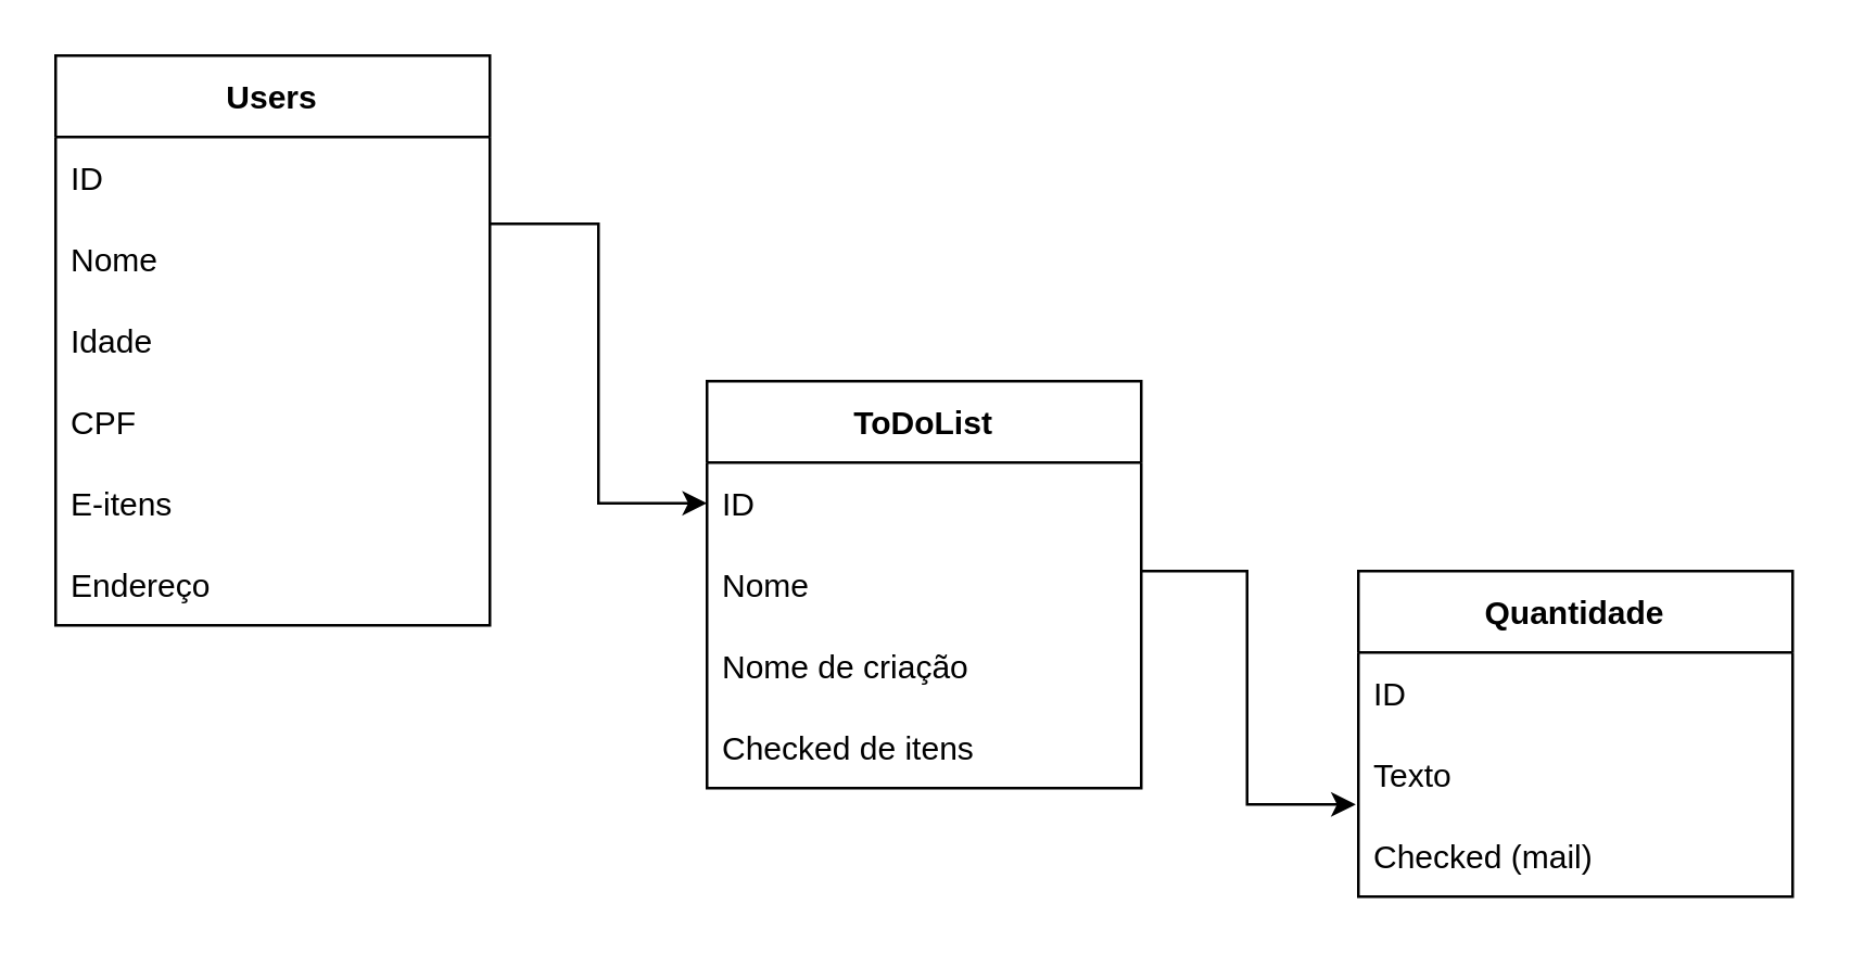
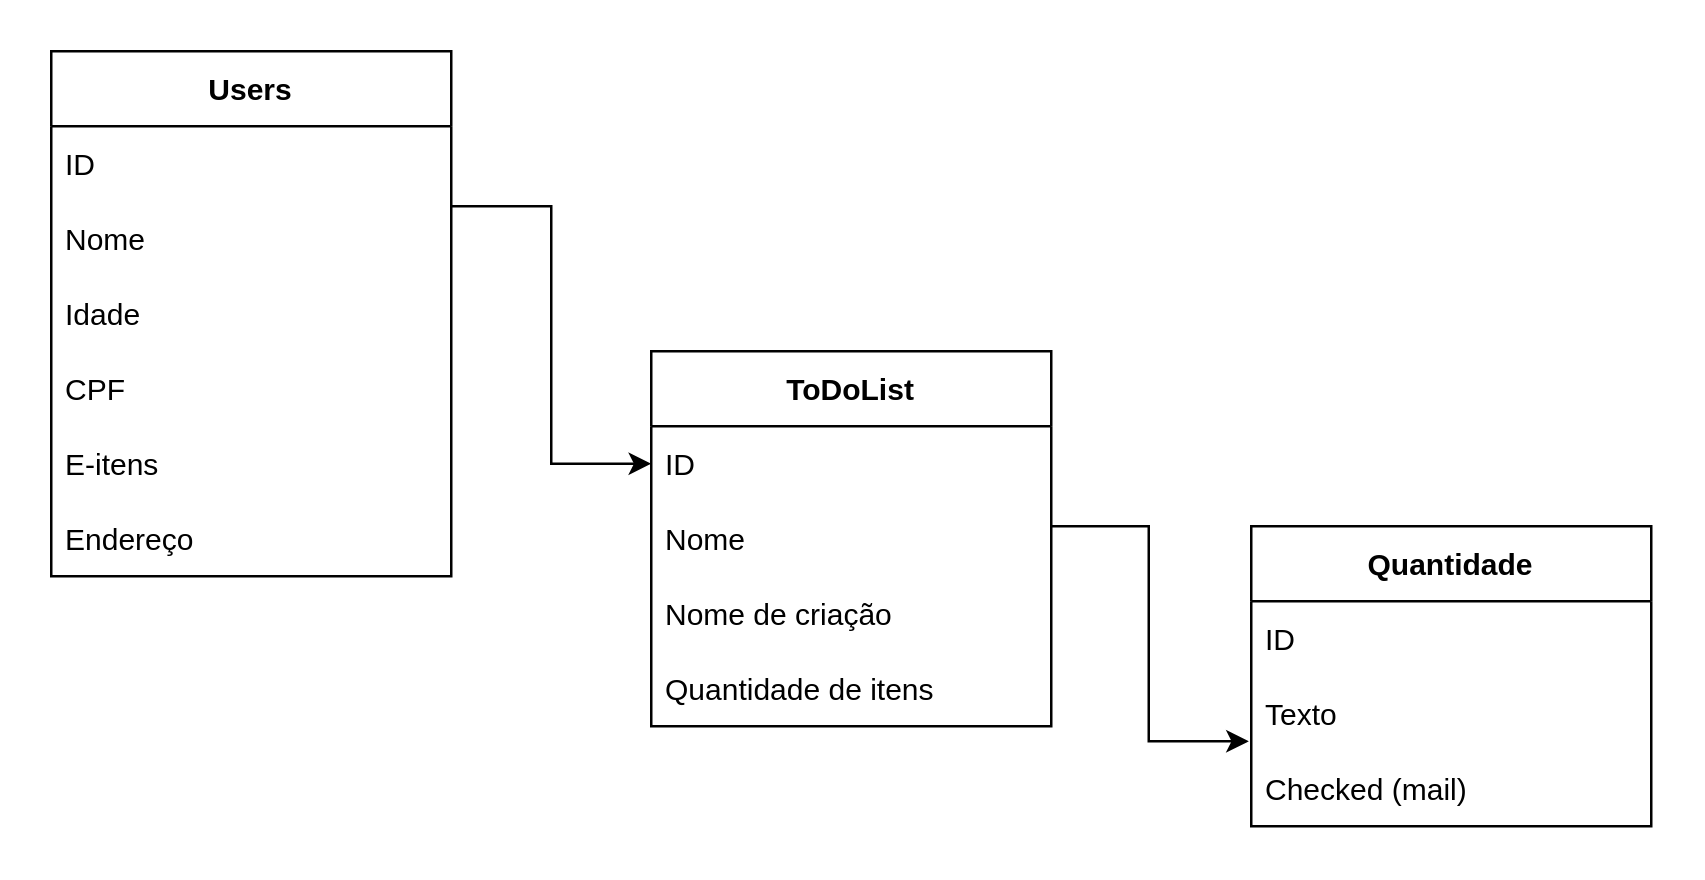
  <mxCell id="0" />
  <mxCell id="1" parent="0" />
  <mxCell id="2" value="Users" style="swimlane;fontStyle=1;childLayout=stackLayout;horizontal=1;startSize=30;horizontalStack=0;resizeParent=1;resizeParentMax=0;resizeLast=0;collapsible=1;marginBottom=0;" vertex="1" parent="1"><mxGeometry x="20" y="20" width="160" height="210" as="geometry"><mxRectangle x="170" y="330" width="60" height="30" as="alternateBounds" /></mxGeometry></mxCell>
  <mxCell id="3" value="ID" style="text;strokeColor=none;fillColor=none;align=left;verticalAlign=middle;spacingLeft=4;spacingRight=4;overflow=hidden;points=[[0,0.5],[1,0.5]];portConstraint=eastwest;rotatable=0;" vertex="1" parent="2"><mxGeometry y="30" width="160" height="30" as="geometry" /></mxCell>
  <mxCell id="4" value="Nome" style="text;strokeColor=none;fillColor=none;align=left;verticalAlign=middle;spacingLeft=4;spacingRight=4;overflow=hidden;points=[[0,0.5],[1,0.5]];portConstraint=eastwest;rotatable=0;" vertex="1" parent="2"><mxGeometry y="60" width="160" height="30" as="geometry" /></mxCell>
  <mxCell id="5" value="Idade" style="text;strokeColor=none;fillColor=none;align=left;verticalAlign=middle;spacingLeft=4;spacingRight=4;overflow=hidden;points=[[0,0.5],[1,0.5]];portConstraint=eastwest;rotatable=0;" vertex="1" parent="2"><mxGeometry y="90" width="160" height="30" as="geometry" /></mxCell>
  <mxCell id="6" value="CPF" style="text;strokeColor=none;fillColor=none;align=left;verticalAlign=middle;spacingLeft=4;spacingRight=4;overflow=hidden;points=[[0,0.5],[1,0.5]];portConstraint=eastwest;rotatable=0;" vertex="1" parent="2"><mxGeometry y="120" width="160" height="30" as="geometry" /></mxCell>
  <mxCell id="7" value="E-itens" style="text;strokeColor=none;fillColor=none;align=left;verticalAlign=middle;spacingLeft=4;spacingRight=4;overflow=hidden;points=[[0,0.5],[1,0.5]];portConstraint=eastwest;rotatable=0;" vertex="1" parent="2"><mxGeometry y="150" width="160" height="30" as="geometry" /></mxCell>
  <mxCell id="8" value="Endereço" style="text;strokeColor=none;fillColor=none;align=left;verticalAlign=middle;spacingLeft=4;spacingRight=4;overflow=hidden;points=[[0,0.5],[1,0.5]];portConstraint=eastwest;rotatable=0;" vertex="1" parent="2"><mxGeometry y="180" width="160" height="30" as="geometry" /></mxCell>
  <mxCell id="9" value="ToDoList" style="swimlane;fontStyle=1;childLayout=stackLayout;horizontal=1;startSize=30;horizontalStack=0;resizeParent=1;resizeParentMax=0;resizeLast=0;collapsible=1;marginBottom=0;" vertex="1" parent="1"><mxGeometry x="260" y="140" width="160" height="150" as="geometry"><mxRectangle x="170" y="330" width="60" height="30" as="alternateBounds" /></mxGeometry></mxCell>
  <mxCell id="10" value="ID" style="text;strokeColor=none;fillColor=none;align=left;verticalAlign=middle;spacingLeft=4;spacingRight=4;overflow=hidden;points=[[0,0.5],[1,0.5]];portConstraint=eastwest;rotatable=0;" vertex="1" parent="9"><mxGeometry y="30" width="160" height="30" as="geometry" /></mxCell>
  <mxCell id="11" value="Nome" style="text;strokeColor=none;fillColor=none;align=left;verticalAlign=middle;spacingLeft=4;spacingRight=4;overflow=hidden;points=[[0,0.5],[1,0.5]];portConstraint=eastwest;rotatable=0;" vertex="1" parent="9"><mxGeometry y="60" width="160" height="30" as="geometry" /></mxCell>
  <mxCell id="12" value="Nome de criação" style="text;strokeColor=none;fillColor=none;align=left;verticalAlign=middle;spacingLeft=4;spacingRight=4;overflow=hidden;points=[[0,0.5],[1,0.5]];portConstraint=eastwest;rotatable=0;" vertex="1" parent="9"><mxGeometry y="90" width="160" height="30" as="geometry" /></mxCell>
- <mxCell id="13" value="Checked de itens" style="text;strokeColor=none;fillColor=none;align=left;verticalAlign=middle;spacingLeft=4;spacingRight=4;overflow=hidden;points=[[0,0.5],[1,0.5]];portConstraint=eastwest;rotatable=0;" vertex="1" parent="9"><mxGeometry y="120" width="160" height="30" as="geometry" /></mxCell>
+ <mxCell id="13" value="Quantidade de itens" style="text;strokeColor=none;fillColor=none;align=left;verticalAlign=middle;spacingLeft=4;spacingRight=4;overflow=hidden;points=[[0,0.5],[1,0.5]];portConstraint=eastwest;rotatable=0;" vertex="1" parent="9"><mxGeometry y="120" width="160" height="30" as="geometry" /></mxCell>
  <mxCell id="14" value="Quantidade" style="swimlane;fontStyle=1;childLayout=stackLayout;horizontal=1;startSize=30;horizontalStack=0;resizeParent=1;resizeParentMax=0;resizeLast=0;collapsible=1;marginBottom=0;" vertex="1" parent="1"><mxGeometry x="500" y="210" width="160" height="120" as="geometry"><mxRectangle x="170" y="330" width="60" height="30" as="alternateBounds" /></mxGeometry></mxCell>
  <mxCell id="15" value="ID" style="text;strokeColor=none;fillColor=none;align=left;verticalAlign=middle;spacingLeft=4;spacingRight=4;overflow=hidden;points=[[0,0.5],[1,0.5]];portConstraint=eastwest;rotatable=0;" vertex="1" parent="14"><mxGeometry y="30" width="160" height="30" as="geometry" /></mxCell>
  <mxCell id="16" value="Texto" style="text;strokeColor=none;fillColor=none;align=left;verticalAlign=middle;spacingLeft=4;spacingRight=4;overflow=hidden;points=[[0,0.5],[1,0.5]];portConstraint=eastwest;rotatable=0;" vertex="1" parent="14"><mxGeometry y="60" width="160" height="30" as="geometry" /></mxCell>
  <mxCell id="17" value="Checked (mail)" style="text;strokeColor=none;fillColor=none;align=left;verticalAlign=middle;spacingLeft=4;spacingRight=4;overflow=hidden;points=[[0,0.5],[1,0.5]];portConstraint=eastwest;rotatable=0;" vertex="1" parent="14"><mxGeometry y="90" width="160" height="30" as="geometry" /></mxCell>
  <mxCell id="18" value="" style="edgeStyle=orthogonalEdgeStyle;rounded=0;orthogonalLoop=1;jettySize=auto;html=1;" edge="1" parent="1"><mxGeometry relative="1" as="geometry"><mxPoint x="180" y="82" as="sourcePoint" /><mxPoint x="260" y="185" as="targetPoint" /><Array as="points"><mxPoint x="220" y="82" /><mxPoint x="220" y="185" /><mxPoint x="260" y="185" /></Array></mxGeometry></mxCell>
  <mxCell id="19" value="" style="edgeStyle=orthogonalEdgeStyle;rounded=0;orthogonalLoop=1;jettySize=auto;html=1;entryX=-0.006;entryY=0.867;entryDx=0;entryDy=0;entryPerimeter=0;" edge="1" parent="1" target="16"><mxGeometry relative="1" as="geometry"><mxPoint x="420" y="210" as="sourcePoint" /><mxPoint x="489" y="296" as="targetPoint" /><Array as="points"><mxPoint x="459" y="210" /><mxPoint x="459" y="296" /></Array></mxGeometry></mxCell>
